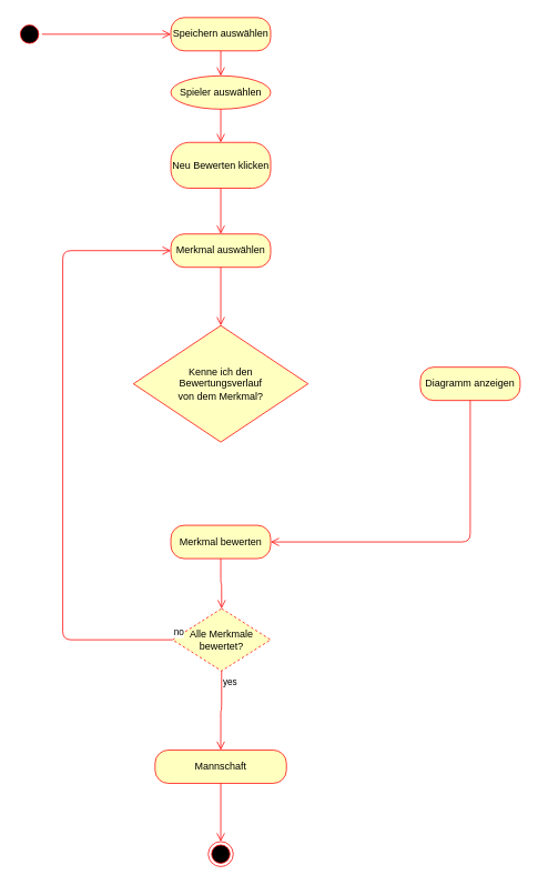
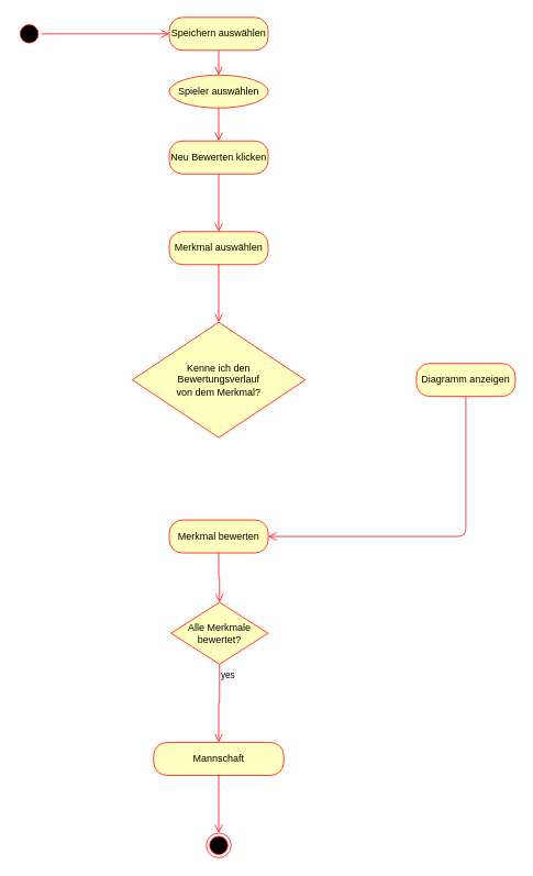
  <mxCell id="0" />
  <mxCell id="1" parent="0" />
  <mxCell id="2" value="" style="ellipse;html=1;shape=startState;fillColor=#000000;strokeColor=#ff0000;" vertex="1" parent="1"><mxGeometry x="20" y="25" width="30" height="30" as="geometry" /></mxCell>
  <mxCell id="3" value="" style="edgeStyle=orthogonalEdgeStyle;html=1;verticalAlign=bottom;endArrow=open;endSize=8;strokeColor=#ff0000;entryX=0;entryY=0.5;entryDx=0;entryDy=0;" edge="1" source="2" parent="1" target="4"><mxGeometry relative="1" as="geometry"><mxPoint x="195" y="35" as="targetPoint" /></mxGeometry></mxCell>
  <mxCell id="4" value="Speichern auswählen" style="rounded=1;whiteSpace=wrap;html=1;arcSize=40;fontColor=#000000;fillColor=#ffffc0;strokeColor=#ff0000;" vertex="1" parent="1"><mxGeometry x="205" y="20" width="120" height="40" as="geometry" /></mxCell>
  <mxCell id="5" value="" style="edgeStyle=orthogonalEdgeStyle;html=1;verticalAlign=bottom;endArrow=open;endSize=8;strokeColor=#ff0000;" edge="1" source="4" parent="1" target="6"><mxGeometry relative="1" as="geometry"><mxPoint x="265" y="110" as="targetPoint" /></mxGeometry></mxCell>
  <mxCell id="6" value="Spieler auswählen" style="ellipse;whiteSpace=wrap;html=1;arcSize=40;fontColor=#000000;fillColor=#ffffc0;strokeColor=#ff0000;" vertex="1" parent="1"><mxGeometry x="205" y="90" width="120" height="40" as="geometry" /></mxCell>
  <mxCell id="7" value="" style="edgeStyle=orthogonalEdgeStyle;html=1;verticalAlign=bottom;endArrow=open;endSize=8;strokeColor=#ff0000;" edge="1" source="6" parent="1" target="8"><mxGeometry relative="1" as="geometry"><mxPoint x="265" y="190" as="targetPoint" /></mxGeometry></mxCell>
- <mxCell id="8" value="Neu Bewerten klicken" style="rounded=1;whiteSpace=wrap;html=1;arcSize=40;fontColor=#000000;fillColor=#ffffc0;strokeColor=#ff0000;" vertex="1" parent="1"><mxGeometry x="205" y="170" width="120" height="55" as="geometry" /></mxCell>
+ <mxCell id="8" value="Neu Bewerten klicken" style="rounded=1;whiteSpace=wrap;html=1;arcSize=40;fontColor=#000000;fillColor=#ffffc0;strokeColor=#ff0000;" vertex="1" parent="1"><mxGeometry x="205" y="170" width="120" height="40" as="geometry" /></mxCell>
  <mxCell id="9" value="Kenne ich den &lt;br&gt;Bewertungsverlauf &lt;br&gt;von dem Merkmal?" style="rhombus;whiteSpace=wrap;html=1;fillColor=#ffffc0;strokeColor=#ff0000;" vertex="1" parent="1"><mxGeometry x="160" y="390" width="210" height="140" as="geometry" /></mxCell>
  <mxCell id="10" value="Diagramm anzeigen" style="rounded=1;whiteSpace=wrap;html=1;arcSize=40;fontColor=#000000;fillColor=#ffffc0;strokeColor=#ff0000;" vertex="1" parent="1"><mxGeometry x="505" y="440" width="120" height="40" as="geometry" /></mxCell>
  <mxCell id="11" value="" style="edgeStyle=orthogonalEdgeStyle;html=1;verticalAlign=bottom;endArrow=open;endSize=8;strokeColor=#ff0000;entryX=1;entryY=0.5;entryDx=0;entryDy=0;exitX=0.5;exitY=1;exitDx=0;exitDy=0;" edge="1" source="10" parent="1" target="12"><mxGeometry relative="1" as="geometry"><mxPoint x="535" y="530" as="targetPoint" /></mxGeometry></mxCell>
  <mxCell id="12" value="Merkmal bewerten" style="rounded=1;whiteSpace=wrap;html=1;arcSize=40;fontColor=#000000;fillColor=#ffffc0;strokeColor=#ff0000;" vertex="1" parent="1"><mxGeometry x="205" y="630" width="120" height="40" as="geometry" /></mxCell>
  <mxCell id="13" value="" style="edgeStyle=orthogonalEdgeStyle;html=1;verticalAlign=bottom;endArrow=open;endSize=8;strokeColor=#ff0000;" edge="1" source="12" parent="1" target="14"><mxGeometry relative="1" as="geometry"><mxPoint x="355" y="720" as="targetPoint" /></mxGeometry></mxCell>
- <mxCell id="14" value="Alle Merkmale bewertet?" style="rhombus;whiteSpace=wrap;html=1;fillColor=#ffffc0;strokeColor=#ff0000;dashed=1;" vertex="1" parent="1"><mxGeometry x="207" y="730" width="118" height="75" as="geometry" /></mxCell>
+ <mxCell id="14" value="Alle Merkmale bewertet?" style="rhombus;whiteSpace=wrap;html=1;fillColor=#ffffc0;strokeColor=#ff0000;" vertex="1" parent="1"><mxGeometry x="207" y="730" width="118" height="75" as="geometry" /></mxCell>
  <mxCell id="15" value="yes" style="edgeStyle=orthogonalEdgeStyle;html=1;align=left;verticalAlign=top;endArrow=open;endSize=8;strokeColor=#ff0000;entryX=0.5;entryY=0;entryDx=0;entryDy=0;" edge="1" source="14" parent="1" target="16"><mxGeometry x="-1" relative="1" as="geometry"><mxPoint x="345" y="860" as="targetPoint" /></mxGeometry></mxCell>
  <mxCell id="16" value="Mannschaft" style="rounded=1;whiteSpace=wrap;html=1;arcSize=40;fontColor=#000000;fillColor=#ffffc0;strokeColor=#ff0000;" vertex="1" parent="1"><mxGeometry x="186" y="900" width="158" height="40" as="geometry" /></mxCell>
  <mxCell id="17" value="" style="edgeStyle=orthogonalEdgeStyle;html=1;verticalAlign=bottom;endArrow=open;endSize=8;strokeColor=#ff0000;" edge="1" source="16" parent="1" target="18"><mxGeometry relative="1" as="geometry"><mxPoint x="355" y="880" as="targetPoint" /></mxGeometry></mxCell>
  <mxCell id="18" value="" style="ellipse;html=1;shape=endState;fillColor=#000000;strokeColor=#ff0000;" vertex="1" parent="1"><mxGeometry x="250" y="1010" width="30" height="30" as="geometry" /></mxCell>
  <mxCell id="19" value="Merkmal auswählen" style="rounded=1;whiteSpace=wrap;html=1;arcSize=40;fontColor=#000000;fillColor=#ffffc0;strokeColor=#ff0000;" vertex="1" parent="1"><mxGeometry x="205" y="280" width="120" height="40" as="geometry" /></mxCell>
  <mxCell id="20" value="" style="edgeStyle=orthogonalEdgeStyle;html=1;verticalAlign=bottom;endArrow=open;endSize=8;strokeColor=#ff0000;entryX=0.5;entryY=0;entryDx=0;entryDy=0;" edge="1" source="19" parent="1" target="9"><mxGeometry relative="1" as="geometry"><mxPoint x="-25" y="240" as="targetPoint" /></mxGeometry></mxCell>
  <mxCell id="21" value="" style="edgeStyle=orthogonalEdgeStyle;html=1;verticalAlign=bottom;endArrow=open;endSize=8;strokeColor=#ff0000;entryX=0.5;entryY=0;entryDx=0;entryDy=0;exitX=0.5;exitY=1;exitDx=0;exitDy=0;" edge="1" parent="1" source="8" target="19"><mxGeometry relative="1" as="geometry"><mxPoint x="-15" y="250" as="targetPoint" /><mxPoint x="215" y="310" as="sourcePoint" /></mxGeometry></mxCell>
- <mxCell id="22" value="no" style="edgeStyle=orthogonalEdgeStyle;html=1;align=left;verticalAlign=bottom;endArrow=open;endSize=8;strokeColor=#ff0000;exitX=0;exitY=0.5;exitDx=0;exitDy=0;entryX=0;entryY=0.5;entryDx=0;entryDy=0;" edge="1" parent="1" source="14" target="19"><mxGeometry x="-1" relative="1" as="geometry"><mxPoint x="515" y="470" as="targetPoint" /><mxPoint x="380" y="470" as="sourcePoint" /><Array as="points"><mxPoint x="75" y="768" /><mxPoint x="75" y="300" /></Array></mxGeometry></mxCell>
